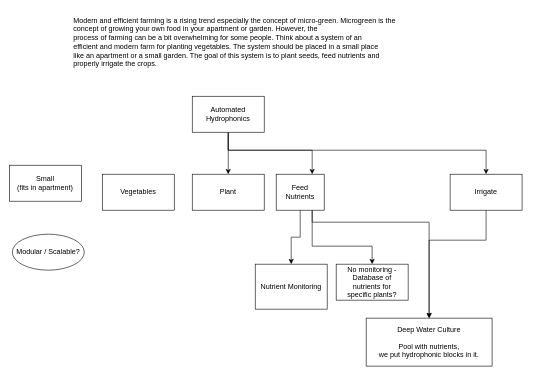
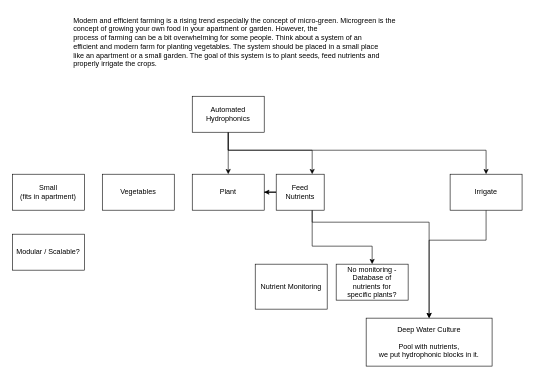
  <mxCell id="0" />
  <mxCell id="1" parent="0" />
  <mxCell id="2" value="Modern and efficient farming is a rising trend especially the concept of micro-green. Microgreen is the concept of growing your own food in your apartment or garden. However, the&#10;process of farming can be a bit overwhelming for some people. Think about a system of an&#10;efficient and modern farm for planting vegetables. The system should be placed in a small place&#10;like an apartment or a small garden. The goal of this system is to plant seeds, feed nutrients and&#10;properly irrigate the crops. " style="text;whiteSpace=wrap;" vertex="1" parent="1"><mxGeometry x="120" y="20" width="570" height="110" as="geometry" /></mxCell>
- <mxCell id="3" value="Small&lt;br&gt;(fits in apartment)" style="rounded=0;whiteSpace=wrap;html=1;" vertex="1" parent="1"><mxGeometry x="15" y="275" width="120" height="60" as="geometry" /></mxCell>
+ <mxCell id="3" value="Small&lt;br&gt;(fits in apartment)" style="rounded=0;whiteSpace=wrap;html=1;" vertex="1" parent="1"><mxGeometry x="20" y="290" width="120" height="60" as="geometry" /></mxCell>
  <mxCell id="4" value="Vegetables" style="rounded=0;whiteSpace=wrap;html=1;" vertex="1" parent="1"><mxGeometry x="170" y="290" width="120" height="60" as="geometry" /></mxCell>
  <mxCell id="5" value="Plant" style="rounded=0;whiteSpace=wrap;html=1;" vertex="1" parent="1"><mxGeometry x="320" y="290" width="120" height="60" as="geometry" /></mxCell>
- <mxCell id="6" value="Modular / Scalable?" style="ellipse;whiteSpace=wrap;html=1;" vertex="1" parent="1"><mxGeometry x="20" y="390" width="120" height="60" as="geometry" /></mxCell>
+ <mxCell id="6" value="Modular / Scalable?" style="rounded=0;whiteSpace=wrap;html=1;" vertex="1" parent="1"><mxGeometry x="20" y="390" width="120" height="60" as="geometry" /></mxCell>
  <mxCell id="7" style="edgeStyle=orthogonalEdgeStyle;rounded=0;orthogonalLoop=1;jettySize=auto;html=1;" edge="1" parent="1" source="10" target="5"><mxGeometry relative="1" as="geometry" /></mxCell>
  <mxCell id="8" style="edgeStyle=orthogonalEdgeStyle;rounded=0;orthogonalLoop=1;jettySize=auto;html=1;" edge="1" parent="1" source="10" target="14"><mxGeometry relative="1" as="geometry"><Array as="points"><mxPoint x="380" y="250" /><mxPoint x="520" y="250" /></Array></mxGeometry></mxCell>
  <mxCell id="9" style="edgeStyle=orthogonalEdgeStyle;rounded=0;orthogonalLoop=1;jettySize=auto;html=1;" edge="1" parent="1" source="10" target="18"><mxGeometry relative="1" as="geometry"><Array as="points"><mxPoint x="380" y="250" /><mxPoint x="810" y="250" /></Array></mxGeometry></mxCell>
  <mxCell id="10" value="Automated Hydrophonics" style="rounded=0;whiteSpace=wrap;html=1;" vertex="1" parent="1"><mxGeometry x="320" y="160" width="120" height="60" as="geometry" /></mxCell>
- <mxCell id="11" style="edgeStyle=orthogonalEdgeStyle;rounded=0;orthogonalLoop=1;jettySize=auto;html=1;entryX=0.5;entryY=0;entryDx=0;entryDy=0;" edge="1" parent="1" source="14" target="15"><mxGeometry relative="1" as="geometry" /></mxCell>
+ <mxCell id="11" style="edgeStyle=orthogonalEdgeStyle;rounded=0;orthogonalLoop=1;jettySize=auto;html=1;" edge="1" parent="1" source="14" target="5"><mxGeometry relative="1" as="geometry" /></mxCell>
  <mxCell id="12" style="edgeStyle=orthogonalEdgeStyle;rounded=0;orthogonalLoop=1;jettySize=auto;html=1;" edge="1" parent="1" source="14" target="16"><mxGeometry relative="1" as="geometry"><Array as="points"><mxPoint x="520" y="410" /><mxPoint x="620" y="410" /></Array></mxGeometry></mxCell>
  <mxCell id="13" style="edgeStyle=orthogonalEdgeStyle;rounded=0;orthogonalLoop=1;jettySize=auto;html=1;" edge="1" parent="1" source="14" target="19"><mxGeometry relative="1" as="geometry"><Array as="points"><mxPoint x="520" y="370" /><mxPoint x="715" y="370" /></Array></mxGeometry></mxCell>
  <mxCell id="14" value="Feed Nutrients" style="rounded=0;whiteSpace=wrap;html=1;" vertex="1" parent="1"><mxGeometry x="460" y="290" width="80" height="60" as="geometry" /></mxCell>
  <mxCell id="15" value="Nutrient Monitoring" style="rounded=0;whiteSpace=wrap;html=1;" vertex="1" parent="1"><mxGeometry x="425" y="440" width="120" height="75" as="geometry" /></mxCell>
  <mxCell id="16" value="No monitoring - Database of&lt;br&gt;nutrients for&lt;br&gt;specific plants?" style="rounded=0;whiteSpace=wrap;html=1;" vertex="1" parent="1"><mxGeometry x="560" y="440" width="120" height="60" as="geometry" /></mxCell>
  <mxCell id="17" style="edgeStyle=orthogonalEdgeStyle;rounded=0;orthogonalLoop=1;jettySize=auto;html=1;" edge="1" parent="1" source="18" target="19"><mxGeometry relative="1" as="geometry"><Array as="points"><mxPoint x="810" y="400" /><mxPoint x="715" y="400" /></Array></mxGeometry></mxCell>
  <mxCell id="18" value="Irrigate" style="rounded=0;whiteSpace=wrap;html=1;" vertex="1" parent="1"><mxGeometry x="750" y="290" width="120" height="60" as="geometry" /></mxCell>
  <mxCell id="19" value="Deep Water Culture&lt;br&gt;&lt;br&gt;Pool with nutrients,&lt;br&gt;we put hydrophonic blocks in it." style="rounded=0;whiteSpace=wrap;html=1;" vertex="1" parent="1"><mxGeometry x="610" y="530" width="210" height="80" as="geometry" /></mxCell>
